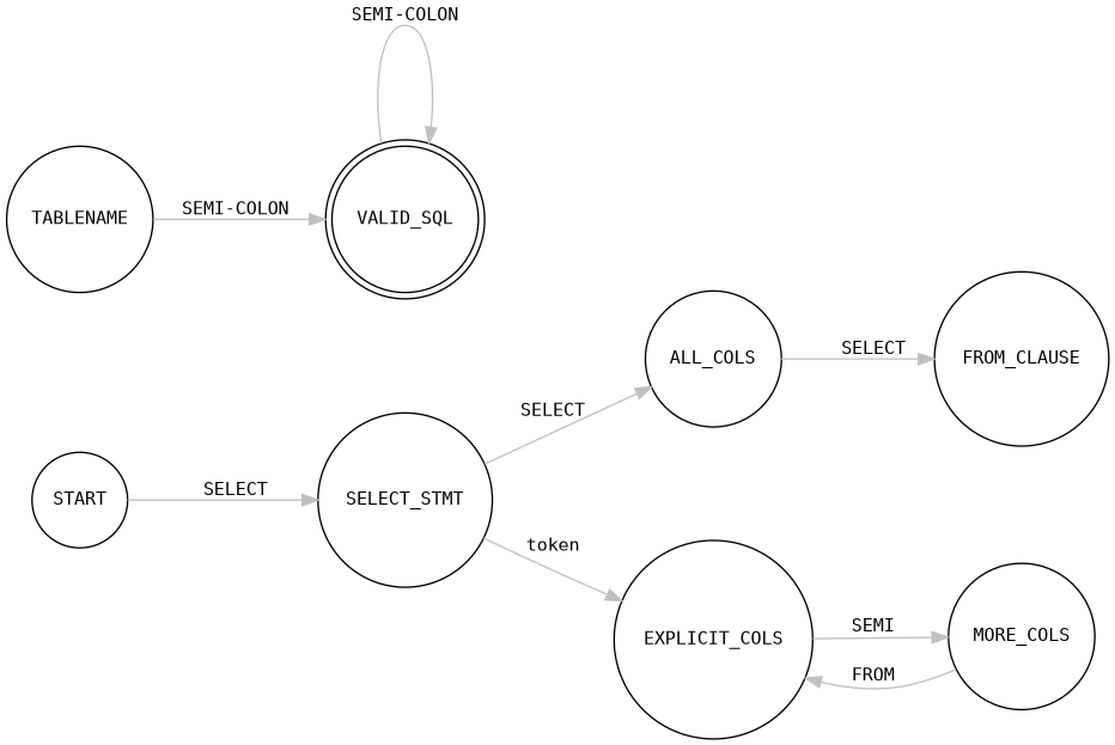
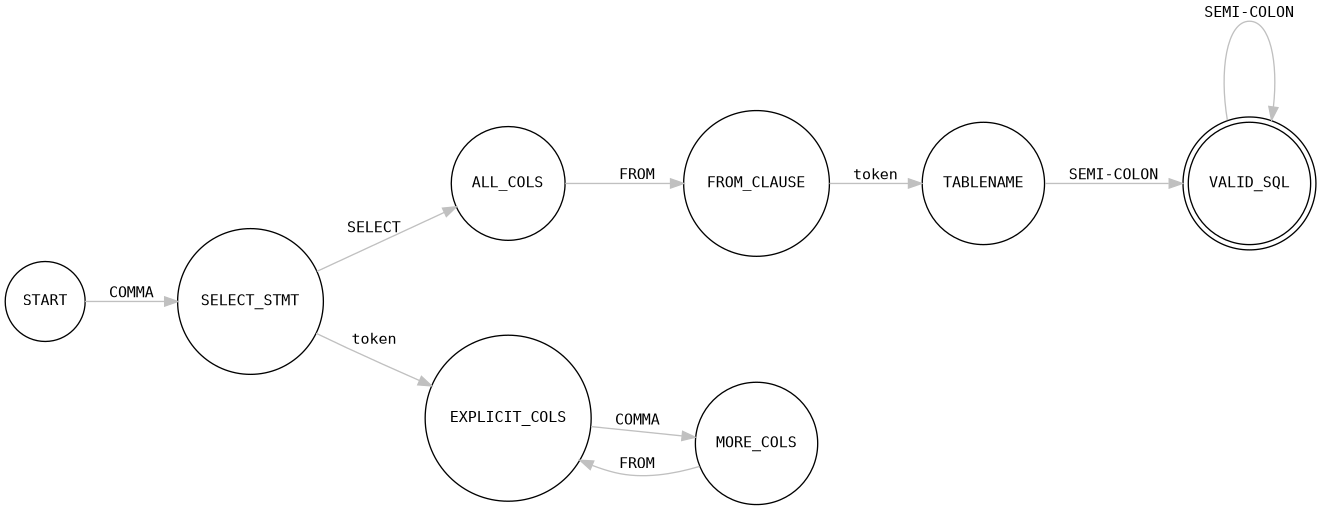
  digraph {
    fontname=monospace
    labelfontcolor=red
    nodesep=1
    rankdir=LR
    node [fontname=monospace fontsize=11 shape=circle]
    edge [color=grey fontname=monospace fontsize=11]
    n1 [label=START]
    n2 [label=SELECT_STMT]
    n3 [label=ALL_COLS]
    n4 [label=EXPLICIT_COLS]
    n5 [label=FROM_CLAUSE]
    n6 [label=MORE_COLS]
    n7 [label=TABLENAME]
    n8 [label=VALID_SQL shape=doublecircle]
-   n1 -> n2 [label=SELECT]
+   n1 -> n2 [label=COMMA]
    n2 -> n3 [label=SELECT]
    n2 -> n4 [label=token]
-   n3 -> n5 [label=SELECT]
-   n4 -> n6 [label=SEMI]
+   n3 -> n5 [label=FROM]
+   n4 -> n6 [label=COMMA]
+   n5 -> n7 [label=token]
    n6 -> n4 [label=FROM]
    n7 -> n8 [label="SEMI-COLON"]
    n8 -> n8 [label="SEMI-COLON"]
  }
